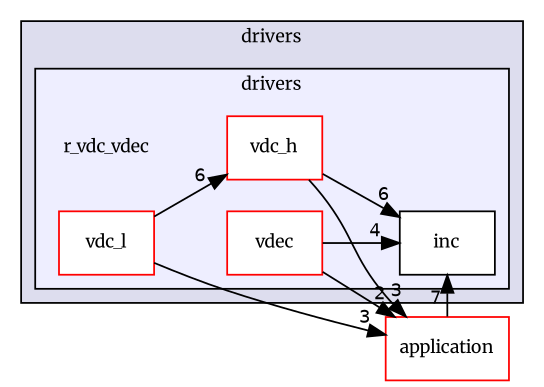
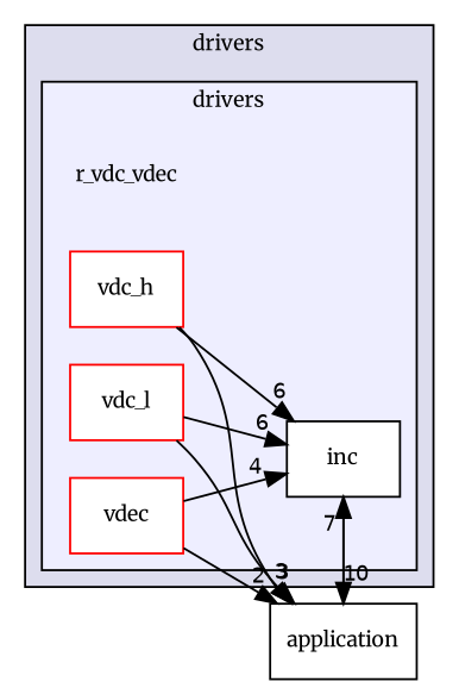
  digraph {
    compound=true
    rankdir=LR
    fontname=Merriweather
    node [fontname=Merriweather fontsize=10 shape=box color=red fillcolor=white style=filled]
    edge [headlabel=6 labeldistance=1.5 labelfontname=Helvetica labelfontsize=10 fontname=Merriweather]
    n1 [label=r_vdc_vdec shape=plaintext color="" fillcolor="" style=""]
    n2 [color=black label=inc]
    n3 [label=vdc_h]
    n4 [label=vdc_l]
    n5 [label=vdec]
-   n6 [label=application]
+   n6 [color=black label=application]
    subgraph cluster_1 {
      bgcolor="#ddddee"
      fontsize=10
      label=drivers
      pencolor=black
      subgraph cluster_2 {
        bgcolor="#eeeeff"
        fontsize=10
        pencolor=black
        n1
        n2
        n3
        n4
        n5
      }
    }
+   n2 -> n6 [headlabel=10]
    n3 -> n2
    n3 -> n6 [headlabel=3]
-   n4 -> n3
+   n4 -> n2
    n4 -> n6 [headlabel=3]
    n5 -> n2 [headlabel=4]
    n5 -> n6 [headlabel=2]
    n6 -> n2 [headlabel=7]
  }
